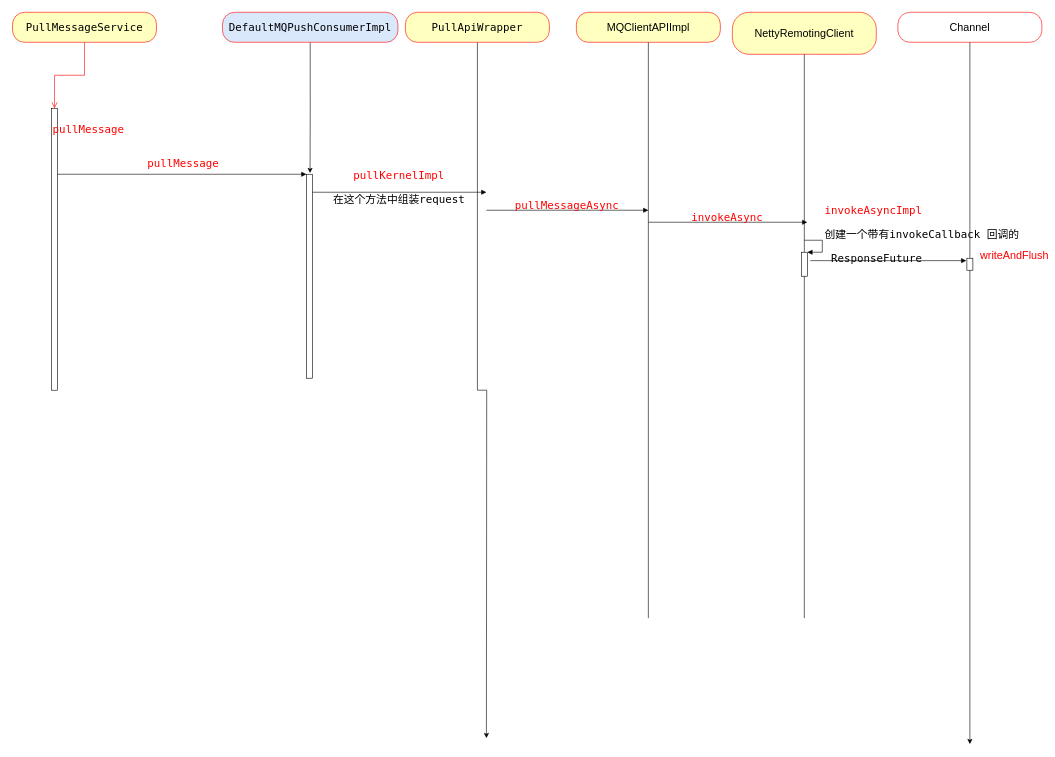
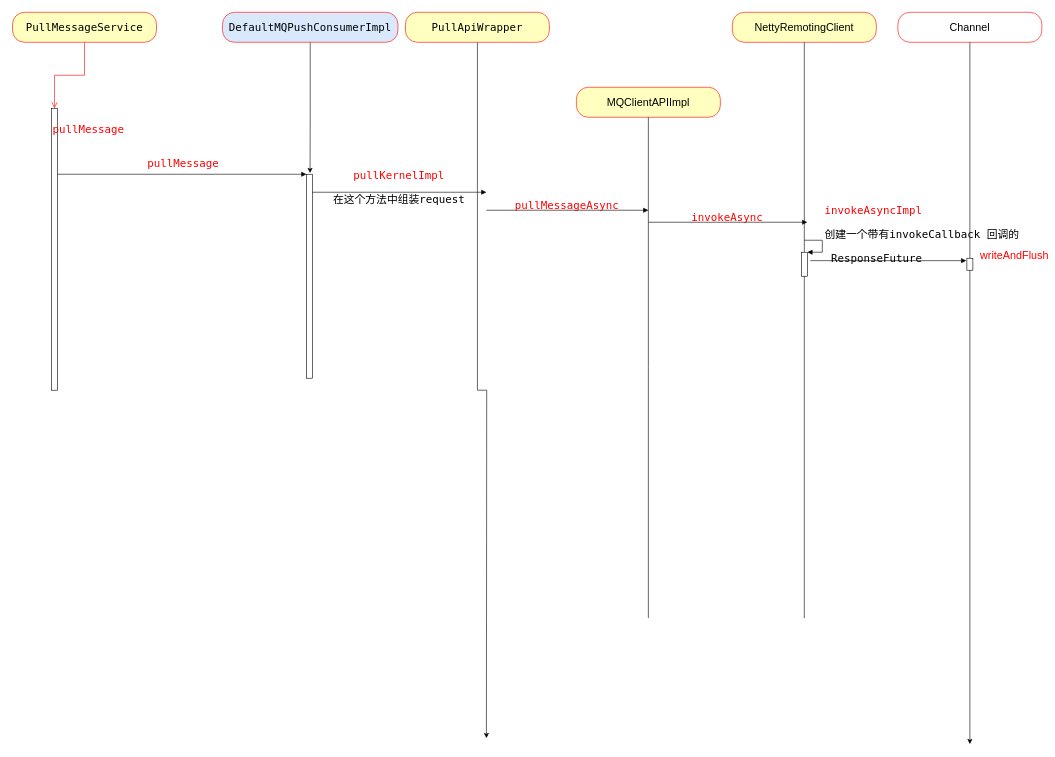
  <mxCell id="0" />
  <mxCell id="1" parent="0" />
  <mxCell id="2" value="&lt;pre style=&quot;font-family: Menlo, monospace; font-size: 18px;&quot;&gt;&lt;span style=&quot;font-size: 18px;&quot;&gt;PullMessageService&lt;/span&gt;&lt;/pre&gt;" style="rounded=1;whiteSpace=wrap;html=1;arcSize=40;fontColor=default;fillColor=#ffffc0;strokeColor=#ff0000;labelBackgroundColor=none;fontSize=18;" parent="1" vertex="1"><mxGeometry x="20" y="20" width="240" height="50" as="geometry" /></mxCell>
  <mxCell id="3" value="" style="edgeStyle=orthogonalEdgeStyle;html=1;verticalAlign=bottom;endArrow=open;endSize=8;strokeColor=#ff0000;rounded=0;fontSize=18;" parent="1" source="2" target="4" edge="1"><mxGeometry relative="1" as="geometry"><mxPoint x="90" y="380" as="targetPoint" /></mxGeometry></mxCell>
  <mxCell id="4" value="&lt;pre style=&quot;text-align: center; font-family: Menlo, monospace; font-size: 18px;&quot;&gt;&lt;font color=&quot;#ff0000&quot; style=&quot;font-size: 18px;&quot;&gt;pullMessage&lt;/font&gt;&lt;/pre&gt;" style="html=1;points=[];perimeter=orthogonalPerimeter;horizontal=1;verticalAlign=top;align=left;labelBackgroundColor=none;fontSize=18;" parent="1" vertex="1"><mxGeometry x="85" y="180" width="10" height="470" as="geometry" /></mxCell>
  <mxCell id="5" style="edgeStyle=orthogonalEdgeStyle;rounded=0;orthogonalLoop=1;jettySize=auto;html=1;exitX=0.5;exitY=1;exitDx=0;exitDy=0;fontColor=#000000;entryX=0.6;entryY=-0.006;entryDx=0;entryDy=0;entryPerimeter=0;fontSize=18;" parent="1" source="6" target="7" edge="1"><mxGeometry relative="1" as="geometry"><mxPoint x="530" y="540" as="targetPoint" /></mxGeometry></mxCell>
  <mxCell id="6" value="&lt;pre style=&quot;font-family: Menlo, monospace; font-size: 18px;&quot;&gt;&lt;pre style=&quot;font-family: Menlo, monospace; font-size: 18px;&quot;&gt;&lt;span style=&quot;font-size: 18px;&quot;&gt;DefaultMQPushConsumerImpl&lt;/span&gt;&lt;/pre&gt;&lt;/pre&gt;" style="rounded=1;whiteSpace=wrap;html=1;arcSize=40;fontColor=default;fillColor=#dae8fc;strokeColor=#ff0000;labelBackgroundColor=none;fontSize=18;" parent="1" vertex="1"><mxGeometry x="370" y="20" width="292.5" height="50" as="geometry" /></mxCell>
  <mxCell id="7" value="" style="html=1;points=[];perimeter=orthogonalPerimeter;fontColor=#000000;fontSize=18;" parent="1" vertex="1"><mxGeometry x="510" y="290" width="10" height="340" as="geometry" /></mxCell>
  <mxCell id="8" value="" style="html=1;verticalAlign=bottom;endArrow=block;entryX=0;entryY=0;rounded=0;fontColor=#000000;fontSize=18;" parent="1" target="7" edge="1"><mxGeometry x="0.189" y="-30" relative="1" as="geometry"><mxPoint x="95" y="290" as="sourcePoint" /><mxPoint as="offset" /></mxGeometry></mxCell>
  <mxCell id="9" value="&lt;pre style=&quot;font-family: Menlo, monospace; font-size: 18px;&quot;&gt;&lt;font color=&quot;#ff0000&quot; style=&quot;font-size: 18px;&quot;&gt;pullMessage&lt;/font&gt;&lt;/pre&gt;&lt;pre style=&quot;font-family: Menlo, monospace; font-size: 18px;&quot;&gt;&lt;pre style=&quot;font-size: 18px;&quot;&gt;&lt;br style=&quot;font-size: 18px;&quot;&gt;&lt;/pre&gt;&lt;/pre&gt;" style="edgeLabel;html=1;align=center;verticalAlign=middle;resizable=0;points=[];fontColor=#000000;labelBackgroundColor=none;fontSize=18;" parent="8" vertex="1" connectable="0"><mxGeometry x="0.049" y="4" relative="1" as="geometry"><mxPoint x="-10" y="4" as="offset" /></mxGeometry></mxCell>
  <mxCell id="10" style="edgeStyle=orthogonalEdgeStyle;rounded=0;orthogonalLoop=1;jettySize=auto;html=1;exitX=0.5;exitY=1;exitDx=0;exitDy=0;fontColor=#000000;fontSize=18;" parent="1" source="11" edge="1"><mxGeometry relative="1" as="geometry"><mxPoint x="810" y="1230" as="targetPoint" /></mxGeometry></mxCell>
  <mxCell id="11" value="&lt;pre style=&quot;font-size: 18px;&quot;&gt;&lt;pre style=&quot;font-size: 18px;&quot;&gt;&lt;font face=&quot;Menlo, monospace&quot; style=&quot;font-size: 18px;&quot;&gt;&lt;span style=&quot;font-size: 18px;&quot;&gt;PullApiWrapper&lt;/span&gt;&lt;/font&gt;&lt;font face=&quot;Menlo, monospace&quot; color=&quot;#abb2bf&quot; style=&quot;font-size: 18px;&quot;&gt;&lt;span style=&quot;font-size: 18px;&quot;&gt;&lt;br style=&quot;font-size: 18px;&quot;&gt;&lt;/span&gt;&lt;/font&gt;&lt;/pre&gt;&lt;/pre&gt;" style="rounded=1;whiteSpace=wrap;html=1;arcSize=40;fontColor=#000000;fillColor=#ffffc0;strokeColor=#ff0000;labelBackgroundColor=none;fontSize=18;" parent="1" vertex="1"><mxGeometry x="675" y="20" width="240" height="50" as="geometry" /></mxCell>
- <mxCell id="12" value="&lt;span style=&quot;font-size: 18px;&quot;&gt;MQClientAPIImpl&lt;/span&gt;" style="rounded=1;arcSize=40;fontColor=#000000;fillColor=#ffffc0;strokeColor=#ff0000;spacing=0;align=center;verticalAlign=middle;labelBorderColor=none;labelBackgroundColor=none;whiteSpace=wrap;html=1;fontSize=18;" parent="1" vertex="1"><mxGeometry x="960" y="20" width="240" height="50" as="geometry" /></mxCell>
+ <mxCell id="12" value="&lt;span style=&quot;font-size: 18px;&quot;&gt;MQClientAPIImpl&lt;/span&gt;" style="rounded=1;arcSize=40;fontColor=#000000;fillColor=#ffffc0;strokeColor=#ff0000;spacing=0;align=center;verticalAlign=middle;labelBorderColor=none;labelBackgroundColor=none;whiteSpace=wrap;html=1;fontSize=18;" parent="1" vertex="1"><mxGeometry x="960" y="145" width="240" height="50" as="geometry" /></mxCell>
  <mxCell id="13" value="" style="edgeStyle=orthogonalEdgeStyle;rounded=0;orthogonalLoop=1;jettySize=auto;html=1;exitX=0.5;exitY=1;exitDx=0;exitDy=0;fontColor=#000000;endArrow=none;fontSize=18;" parent="1" source="12" edge="1"><mxGeometry relative="1" as="geometry"><mxPoint x="1080" y="1030" as="targetPoint" /><mxPoint x="1080" y="70" as="sourcePoint" /></mxGeometry></mxCell>
- <mxCell id="14" value="&lt;span style=&quot;font-size: 18px;&quot;&gt;NettyRemotingClient&lt;/span&gt;" style="rounded=1;arcSize=40;fontColor=#000000;fillColor=#ffffc0;strokeColor=#ff0000;spacing=0;align=center;verticalAlign=middle;labelBorderColor=none;labelBackgroundColor=none;whiteSpace=wrap;html=1;fontSize=18;" parent="1" vertex="1"><mxGeometry x="1220" y="20" width="240" height="70" as="geometry" /></mxCell>
+ <mxCell id="14" value="&lt;span style=&quot;font-size: 18px;&quot;&gt;NettyRemotingClient&lt;/span&gt;" style="rounded=1;arcSize=40;fontColor=#000000;fillColor=#ffffc0;strokeColor=#ff0000;spacing=0;align=center;verticalAlign=middle;labelBorderColor=none;labelBackgroundColor=none;whiteSpace=wrap;html=1;fontSize=18;" parent="1" vertex="1"><mxGeometry x="1220" y="20" width="240" height="50" as="geometry" /></mxCell>
  <mxCell id="15" value="" style="edgeStyle=orthogonalEdgeStyle;rounded=0;orthogonalLoop=1;jettySize=auto;html=1;exitX=0.5;exitY=1;exitDx=0;exitDy=0;labelBackgroundColor=none;fontSize=18;fontColor=#FF0000;endArrow=none;" parent="1" source="14" edge="1"><mxGeometry relative="1" as="geometry"><mxPoint x="1340" y="1030" as="targetPoint" /><mxPoint x="1340" y="70" as="sourcePoint" /><Array as="points"><mxPoint x="1340" y="850" /></Array></mxGeometry></mxCell>
  <mxCell id="16" value="" style="html=1;verticalAlign=bottom;endArrow=block;rounded=0;fontColor=#000000;fontSize=18;" parent="1" edge="1"><mxGeometry x="0.189" y="-30" relative="1" as="geometry"><mxPoint x="520" y="320" as="sourcePoint" /><mxPoint as="offset" /><mxPoint x="810" y="320" as="targetPoint" /></mxGeometry></mxCell>
  <mxCell id="17" value="&lt;pre style=&quot;font-family: Menlo, monospace; font-size: 18px;&quot;&gt;&lt;font color=&quot;#ff0000&quot; style=&quot;font-size: 18px;&quot;&gt;pullKernelImpl&lt;/font&gt;&lt;/pre&gt;&lt;pre style=&quot;font-family: Menlo, monospace; font-size: 18px;&quot;&gt;&lt;font style=&quot;font-size: 18px;&quot;&gt;在这个方法中组装request&lt;/font&gt;&lt;/pre&gt;" style="edgeLabel;html=1;align=center;verticalAlign=middle;resizable=0;points=[];fontColor=#000000;labelBackgroundColor=none;fontSize=18;" parent="16" vertex="1" connectable="0"><mxGeometry x="0.049" y="4" relative="1" as="geometry"><mxPoint x="-9" y="-6" as="offset" /></mxGeometry></mxCell>
  <mxCell id="18" value="" style="html=1;verticalAlign=bottom;endArrow=block;rounded=0;fontColor=#000000;fontSize=18;" parent="1" edge="1"><mxGeometry x="0.189" y="-30" relative="1" as="geometry"><mxPoint x="810" y="350" as="sourcePoint" /><mxPoint as="offset" /><mxPoint x="1080" y="350" as="targetPoint" /></mxGeometry></mxCell>
  <mxCell id="19" value="&lt;pre style=&quot;font-family: Menlo, monospace; font-size: 18px;&quot;&gt;&lt;font color=&quot;#ff0000&quot; style=&quot;font-size: 18px;&quot;&gt;pullMessageAsync&lt;/font&gt;&lt;/pre&gt;" style="edgeLabel;html=1;align=center;verticalAlign=middle;resizable=0;points=[];fontColor=#000000;labelBackgroundColor=none;fontSize=18;" parent="18" vertex="1" connectable="0"><mxGeometry x="0.049" y="4" relative="1" as="geometry"><mxPoint x="-9" y="-6" as="offset" /></mxGeometry></mxCell>
  <mxCell id="20" value="" style="html=1;verticalAlign=bottom;endArrow=block;rounded=0;fontColor=#000000;fontSize=18;" parent="1" edge="1"><mxGeometry x="0.189" y="-30" relative="1" as="geometry"><mxPoint x="1080" y="370" as="sourcePoint" /><mxPoint as="offset" /><mxPoint x="1345" y="370" as="targetPoint" /></mxGeometry></mxCell>
  <mxCell id="21" value="&lt;pre style=&quot;font-family: Menlo, monospace; font-size: 18px;&quot;&gt;&lt;font color=&quot;#ff0000&quot; style=&quot;font-size: 18px;&quot;&gt;invokeAsync&lt;/font&gt;&lt;/pre&gt;" style="edgeLabel;html=1;align=center;verticalAlign=middle;resizable=0;points=[];fontColor=#000000;labelBackgroundColor=none;fontSize=18;" parent="20" vertex="1" connectable="0"><mxGeometry x="0.049" y="4" relative="1" as="geometry"><mxPoint x="-9" y="-6" as="offset" /></mxGeometry></mxCell>
  <mxCell id="22" value="" style="html=1;points=[];perimeter=orthogonalPerimeter;fontSize=18;" parent="1" vertex="1"><mxGeometry x="1335" y="420" width="10" height="40" as="geometry" /></mxCell>
  <mxCell id="23" value="&lt;pre style=&quot;font-size: 18px;&quot;&gt;&lt;font style=&quot;font-size: 18px;&quot; color=&quot;#ff0000&quot;&gt;invokeAsyncImpl&lt;/font&gt;&lt;/pre&gt;&lt;pre style=&quot;font-size: 18px;&quot;&gt;&lt;pre style=&quot;font-size: 18px;&quot;&gt;创建一个带有invokeCallback 回调的&lt;/pre&gt;&lt;pre style=&quot;font-size: 18px;&quot;&gt; ResponseFuture&lt;/pre&gt;&lt;/pre&gt;" style="edgeStyle=orthogonalEdgeStyle;html=1;align=left;spacingLeft=2;endArrow=block;rounded=0;entryX=1;entryY=0;fontSize=18;" parent="1" target="22" edge="1"><mxGeometry x="-0.2" y="-10" relative="1" as="geometry"><mxPoint x="1340" y="400" as="sourcePoint" /><Array as="points"><mxPoint x="1370" y="400" /></Array><mxPoint x="10" y="-10" as="offset" /></mxGeometry></mxCell>
  <mxCell id="24" style="edgeStyle=orthogonalEdgeStyle;rounded=0;orthogonalLoop=1;jettySize=auto;html=1;exitX=0.5;exitY=1;exitDx=0;exitDy=0;labelBackgroundColor=none;fontSize=18;fontColor=#FF0000;startArrow=none;" parent="1" source="27" edge="1"><mxGeometry relative="1" as="geometry"><mxPoint x="1616" y="1240" as="targetPoint" /></mxGeometry></mxCell>
  <mxCell id="25" value="&lt;span style=&quot;font-size: 18px;&quot;&gt;Channel&lt;/span&gt;" style="rounded=1;arcSize=40;fontColor=#000000;fillColor=#ffffff;strokeColor=#ff0000;spacing=0;align=center;verticalAlign=middle;labelBorderColor=none;labelBackgroundColor=none;whiteSpace=wrap;html=1;fontSize=18;" parent="1" vertex="1"><mxGeometry x="1496" y="20" width="240" height="50" as="geometry" /></mxCell>
  <mxCell id="26" value="writeAndFlush" style="html=1;verticalAlign=bottom;endArrow=block;entryX=-0.1;entryY=0.2;rounded=0;labelBackgroundColor=none;fontSize=18;fontColor=#FF0000;entryDx=0;entryDy=0;entryPerimeter=0;" parent="1" target="27" edge="1"><mxGeometry x="1" y="-80" relative="1" as="geometry"><mxPoint x="1350" y="434" as="sourcePoint" /><mxPoint x="80" y="-74" as="offset" /></mxGeometry></mxCell>
  <mxCell id="27" value="" style="html=1;points=[];perimeter=orthogonalPerimeter;labelBackgroundColor=none;labelBorderColor=none;fontSize=18;fontColor=#FF0000;" parent="1" vertex="1"><mxGeometry x="1611" y="430" width="10" height="20" as="geometry" /></mxCell>
  <mxCell id="28" value="" style="edgeStyle=orthogonalEdgeStyle;rounded=0;orthogonalLoop=1;jettySize=auto;html=1;exitX=0.5;exitY=1;exitDx=0;exitDy=0;labelBackgroundColor=none;fontSize=18;fontColor=#FF0000;endArrow=none;" parent="1" source="25" target="27" edge="1"><mxGeometry relative="1" as="geometry"><mxPoint x="1636" y="1230" as="targetPoint" /><mxPoint x="1616" y="70" as="sourcePoint" /><Array as="points"><mxPoint x="1616" y="440" /><mxPoint x="1616" y="440" /></Array></mxGeometry></mxCell>
